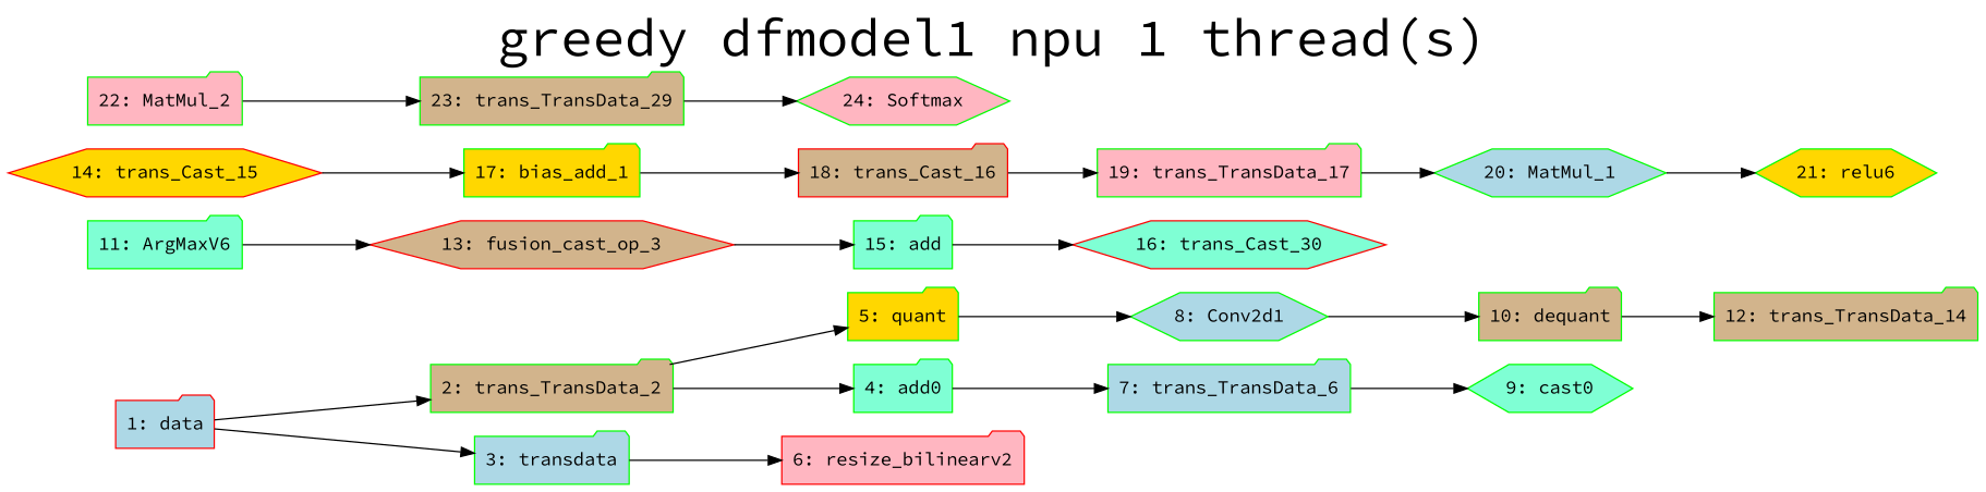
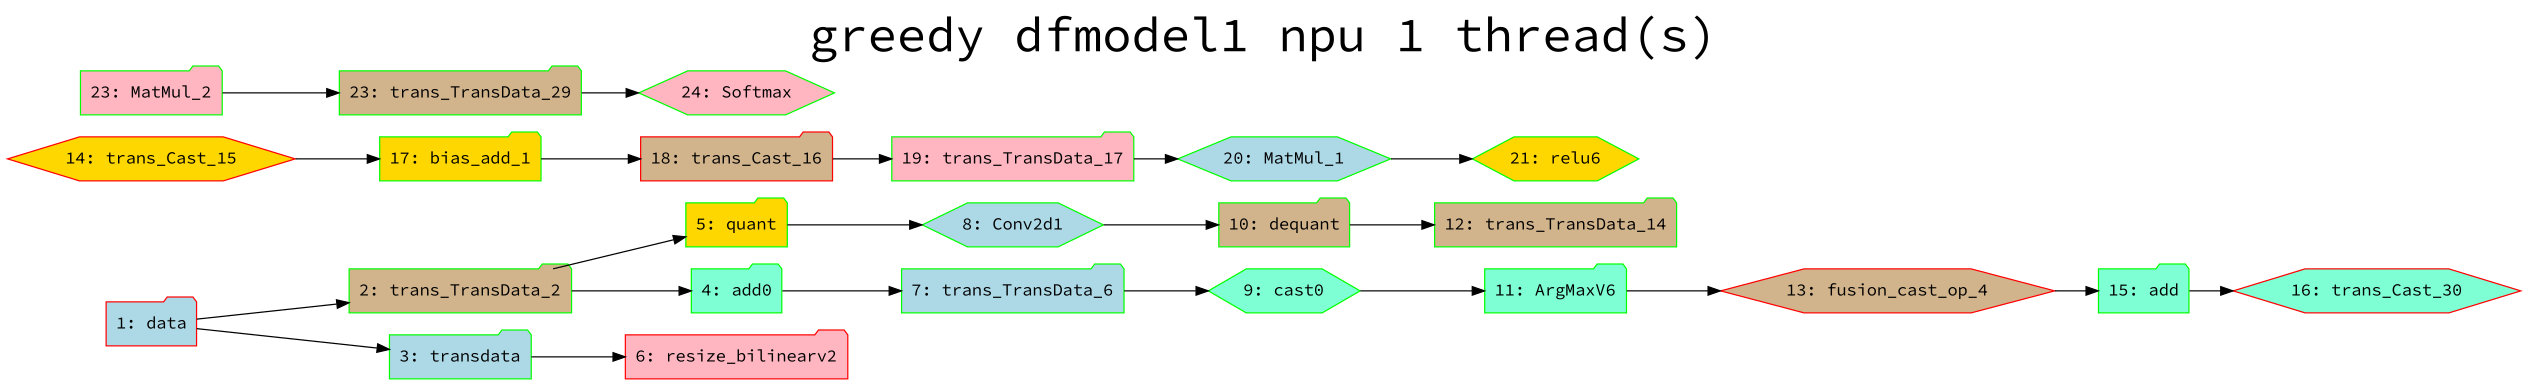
  digraph {
    fontcolor=black
    fontname="Source Code Pro"
    fontsize=40
    label="greedy dfmodel1 npu 1 thread(s)"
    labelloc=t
    rankdir=LR
    node [color=green fillcolor=tan fontname="Source Code Pro" shape=folder style=filled]
    edge [fontname="Source Code Pro"]
    "1: data" [color=red fillcolor=lightblue]
    "2: trans_TransData_2"
    "3: transdata" [fillcolor=lightblue]
    "5: quant" [fillcolor=gold]
    "4: add0" [fillcolor=aquamarine]
    "6: resize_bilinearv2" [color=red fillcolor=lightpink]
    "8: Conv2d1" [fillcolor=lightblue shape=hexagon]
    "7: trans_TransData_6" [fillcolor=lightblue]
    "10: dequant"
    "9: cast0" [fillcolor=aquamarine shape=hexagon]
    n11 [fillcolor=aquamarine label="11: ArgMaxV6"]
-   "13: fusion_cast_op_3" [color=red shape=hexagon]
+   "13: fusion_cast_op_3" [color=red shape=hexagon label="13: fusion_cast_op_4"]
    "15: add" [fillcolor=aquamarine]
    "12: trans_TransData_14"
    "14: trans_Cast_15" [color=red fillcolor=gold shape=hexagon]
    "17: bias_add_1" [fillcolor=gold]
    "18: trans_Cast_16" [color=red]
    "19: trans_TransData_17" [fillcolor=lightpink]
    "16: trans_Cast_30" [color=red fillcolor=aquamarine shape=hexagon]
    "20: MatMul_1" [fillcolor=lightblue shape=hexagon]
    "21: relu6" [fillcolor=gold shape=hexagon]
-   "22: MatMul_2" [fillcolor=lightpink]
+   "22: MatMul_2" [fillcolor=lightpink label="23: MatMul_2"]
    "23: trans_TransData_29"
    "24: Softmax" [fillcolor=lightpink shape=hexagon]
    "1: data" -> "2: trans_TransData_2"
    "1: data" -> "3: transdata"
    "2: trans_TransData_2" -> "5: quant"
    "2: trans_TransData_2" -> "4: add0"
    "3: transdata" -> "6: resize_bilinearv2"
    "5: quant" -> "8: Conv2d1"
    "4: add0" -> "7: trans_TransData_6"
    "8: Conv2d1" -> "10: dequant"
    "7: trans_TransData_6" -> "9: cast0"
    "10: dequant" -> "12: trans_TransData_14"
+   "9: cast0" -> n11
    n11 -> "13: fusion_cast_op_3"
    "13: fusion_cast_op_3" -> "15: add"
    "15: add" -> "16: trans_Cast_30"
    "14: trans_Cast_15" -> "17: bias_add_1"
    "17: bias_add_1" -> "18: trans_Cast_16"
    "18: trans_Cast_16" -> "19: trans_TransData_17"
    "19: trans_TransData_17" -> "20: MatMul_1"
    "20: MatMul_1" -> "21: relu6"
    "22: MatMul_2" -> "23: trans_TransData_29"
    "23: trans_TransData_29" -> "24: Softmax"
  }
